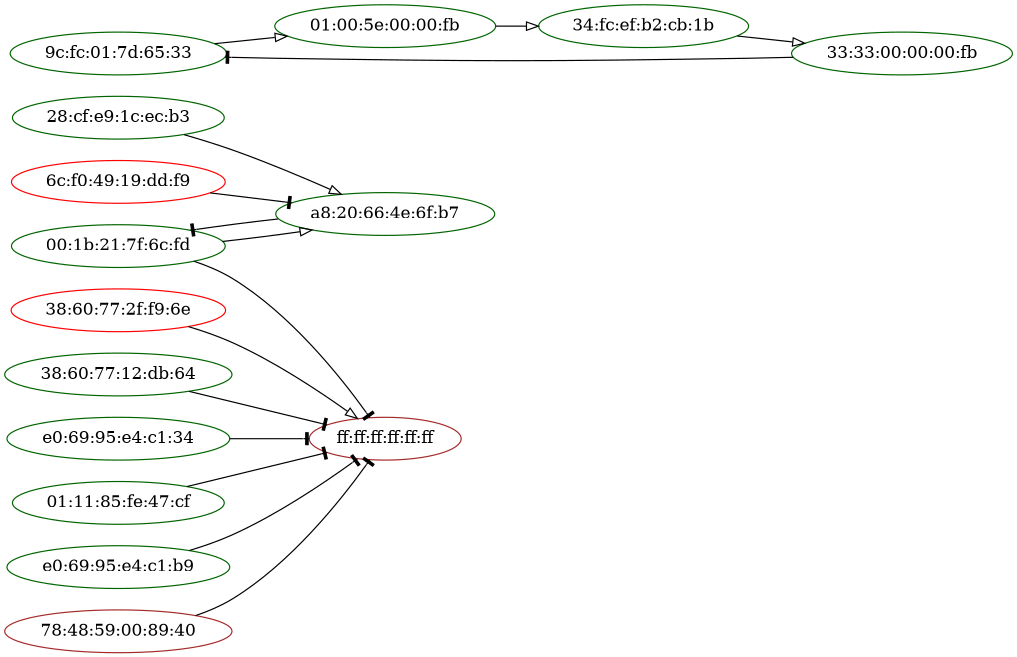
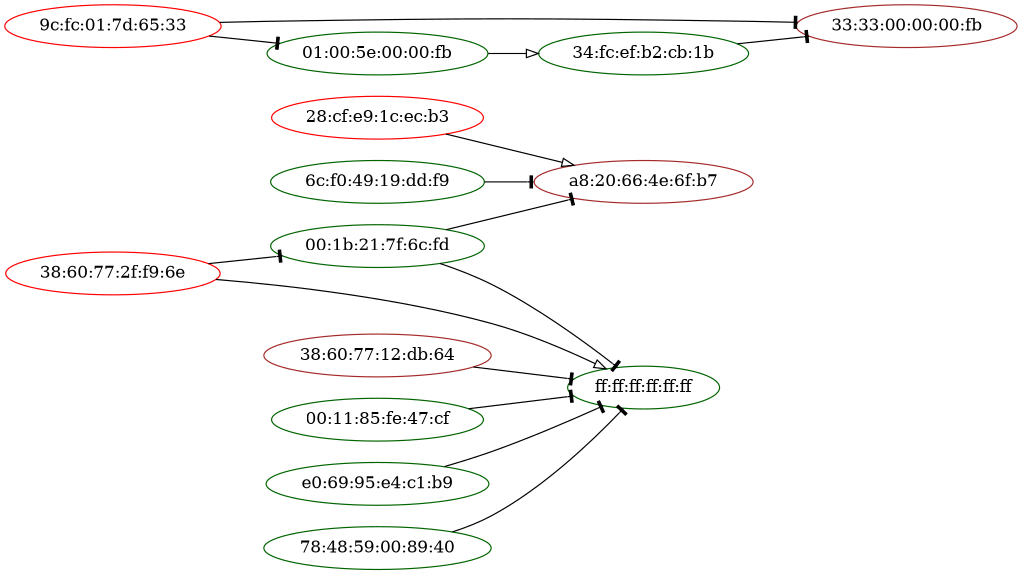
  digraph {
    rankdir=LR
    node [color=darkgreen]
    edge [arrowhead=tee]
-   "ff:ff:ff:ff:ff:ff" [color=brown]
+   "ff:ff:ff:ff:ff:ff"
    "00:1b:21:7f:6c:fd"
-   "a8:20:66:4e:6f:b7"
-   "9c:fc:01:7d:65:33"
-   "33:33:00:00:00:fb"
+   "a8:20:66:4e:6f:b7" [color=brown]
+   "9c:fc:01:7d:65:33" [color=red]
+   "33:33:00:00:00:fb" [color=brown]
    "01:00:5e:00:00:fb"
    "34:fc:ef:b2:cb:1b"
    "38:60:77:2f:f9:6e" [color=red]
-   "28:cf:e9:1c:ec:b3"
-   "38:60:77:12:db:64"
-   "e0:69:95:e4:c1:34"
-   "00:11:85:fe:47:cf" [label="01:11:85:fe:47:cf"]
+   "28:cf:e9:1c:ec:b3" [color=red]
+   "38:60:77:12:db:64" [color=brown]
+   "00:11:85:fe:47:cf"
    "e0:69:95:e4:c1:b9"
-   "78:48:59:00:89:40" [color=brown]
-   "6c:f0:49:19:dd:f9" [color=red]
+   "78:48:59:00:89:40"
+   "6c:f0:49:19:dd:f9"
    "00:1b:21:7f:6c:fd" -> "ff:ff:ff:ff:ff:ff"
-   "00:1b:21:7f:6c:fd" -> "a8:20:66:4e:6f:b7" [arrowhead=onormal]
-   "a8:20:66:4e:6f:b7" -> "00:1b:21:7f:6c:fd"
-   "33:33:00:00:00:fb" -> "9c:fc:01:7d:65:33"
-   "9c:fc:01:7d:65:33" -> "01:00:5e:00:00:fb" [arrowhead=onormal]
+   "00:1b:21:7f:6c:fd" -> "a8:20:66:4e:6f:b7"
+   "38:60:77:2f:f9:6e" -> "00:1b:21:7f:6c:fd"
+   "9c:fc:01:7d:65:33" -> "33:33:00:00:00:fb"
+   "9c:fc:01:7d:65:33" -> "01:00:5e:00:00:fb"
    "01:00:5e:00:00:fb" -> "34:fc:ef:b2:cb:1b" [arrowhead=onormal]
-   "34:fc:ef:b2:cb:1b" -> "33:33:00:00:00:fb" [arrowhead=onormal]
+   "34:fc:ef:b2:cb:1b" -> "33:33:00:00:00:fb"
    "38:60:77:2f:f9:6e" -> "ff:ff:ff:ff:ff:ff" [arrowhead=onormal]
    "28:cf:e9:1c:ec:b3" -> "a8:20:66:4e:6f:b7" [arrowhead=onormal]
    "38:60:77:12:db:64" -> "ff:ff:ff:ff:ff:ff"
-   "e0:69:95:e4:c1:34" -> "ff:ff:ff:ff:ff:ff"
    "00:11:85:fe:47:cf" -> "ff:ff:ff:ff:ff:ff"
    "e0:69:95:e4:c1:b9" -> "ff:ff:ff:ff:ff:ff"
    "78:48:59:00:89:40" -> "ff:ff:ff:ff:ff:ff"
    "6c:f0:49:19:dd:f9" -> "a8:20:66:4e:6f:b7"
  }
